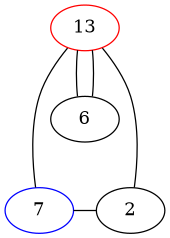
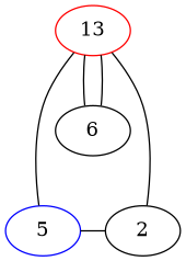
  graph {
-   5 [color=blue label=7]
+   5 [color=blue]
    2
    n3 [label=6]
    13 [color=red]
    subgraph sub_1 {
      rank=sink
      5
      2
    }
    5 -- 2
    5 -- n3 [style=invis]
    2 -- n3 [style=invis]
    n3 -- 13
    13 -- 5
    13 -- 2
    13 -- n3
  }
